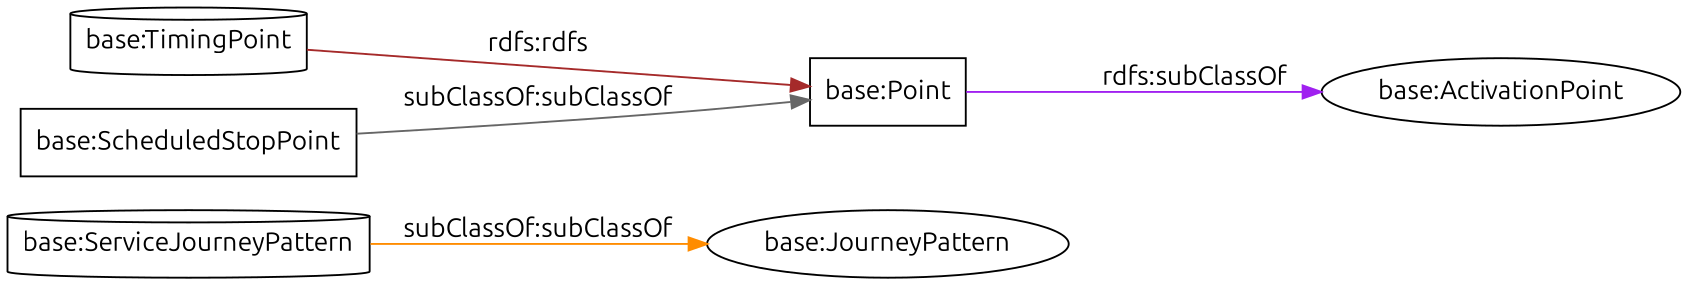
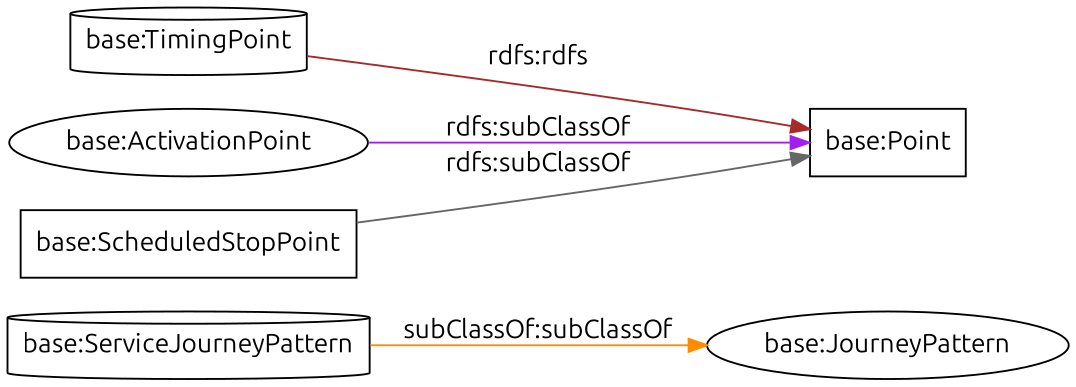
  digraph {
    fontname=Ubuntu
    rankdir=LR
    node [color=black fontname=Ubuntu shape=ellipse]
    edge [fontname=Ubuntu]
    "base:JourneyPattern"
    "base:ServiceJourneyPattern" [shape=cylinder]
    "base:Point" [shape=box]
    "base:TimingPoint" [shape=cylinder]
    "base:ActivationPoint"
    "base:ScheduledStopPoint" [shape=box]
    "base:ServiceJourneyPattern" -> "base:JourneyPattern" [color=darkorange label="subClassOf:subClassOf"]
    "base:TimingPoint" -> "base:Point" [color=brown label="rdfs:rdfs"]
-   "base:Point" -> "base:ActivationPoint" [color=purple label="rdfs:subClassOf"]
-   "base:ScheduledStopPoint" -> "base:Point" [color=gray40 label="subClassOf:subClassOf"]
+   "base:ActivationPoint" -> "base:Point" [color=purple label="rdfs:subClassOf"]
+   "base:ScheduledStopPoint" -> "base:Point" [color=gray40 label="rdfs:subClassOf"]
  }
